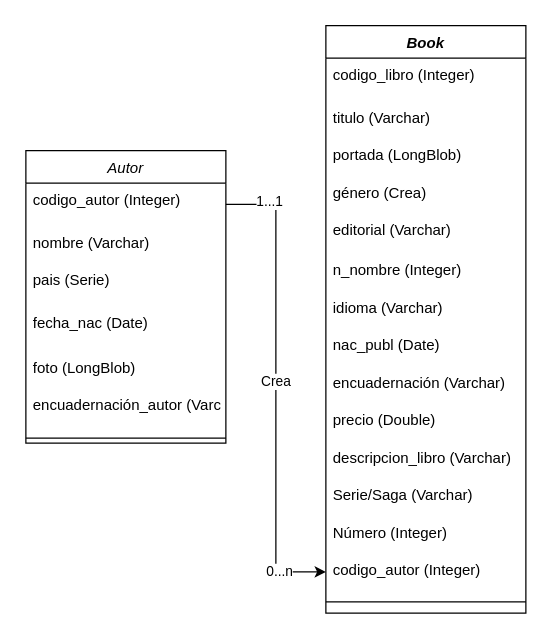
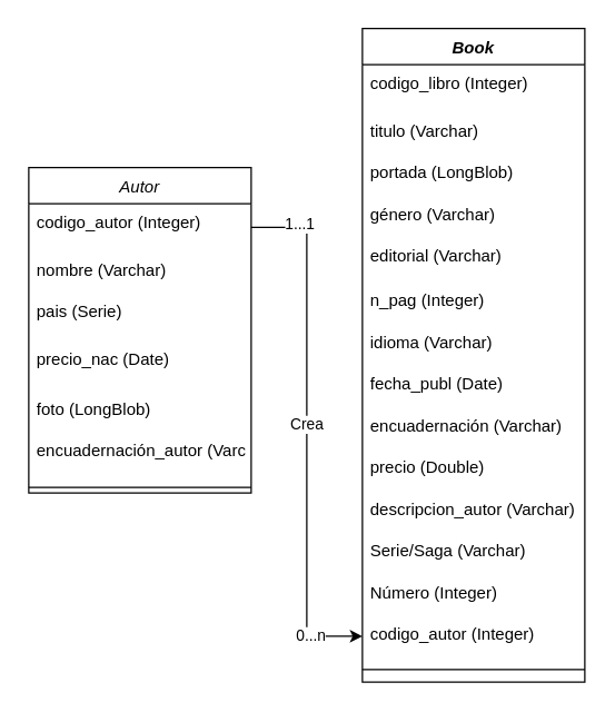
  <mxCell id="0" />
  <mxCell id="1" parent="0" />
  <mxCell id="2" value="Autor" style="swimlane;fontStyle=2;align=center;verticalAlign=top;childLayout=stackLayout;horizontal=1;startSize=26;horizontalStack=0;resizeParent=1;resizeLast=0;collapsible=1;marginBottom=0;rounded=0;shadow=0;strokeWidth=1;" parent="1" vertex="1"><mxGeometry x="20" y="120" width="160" height="234" as="geometry"><mxRectangle x="230" y="140" width="160" height="26" as="alternateBounds" /></mxGeometry></mxCell>
  <mxCell id="3" value="codigo_autor (Integer)" style="text;align=left;verticalAlign=top;spacingLeft=4;spacingRight=4;overflow=hidden;rotatable=0;points=[[0,0.5],[1,0.5]];portConstraint=eastwest;rounded=0;shadow=0;html=0;" parent="2" vertex="1"><mxGeometry y="26" width="160" height="34" as="geometry" /></mxCell>
  <mxCell id="4" value="nombre (Varchar)" style="text;align=left;verticalAlign=top;spacingLeft=4;spacingRight=4;overflow=hidden;rotatable=0;points=[[0,0.5],[1,0.5]];portConstraint=eastwest;" parent="2" vertex="1"><mxGeometry y="60" width="160" height="30" as="geometry" /></mxCell>
  <mxCell id="5" value="pais (Serie)" style="text;align=left;verticalAlign=top;spacingLeft=4;spacingRight=4;overflow=hidden;rotatable=0;points=[[0,0.5],[1,0.5]];portConstraint=eastwest;rounded=0;shadow=0;html=0;" parent="2" vertex="1"><mxGeometry y="90" width="160" height="34" as="geometry" /></mxCell>
- <mxCell id="6" value="fecha_nac (Date)" style="text;align=left;verticalAlign=top;spacingLeft=4;spacingRight=4;overflow=hidden;rotatable=0;points=[[0,0.5],[1,0.5]];portConstraint=eastwest;rounded=0;shadow=0;html=0;" parent="2" vertex="1"><mxGeometry y="124" width="160" height="36" as="geometry" /></mxCell>
+ <mxCell id="6" value="precio_nac (Date)" style="text;align=left;verticalAlign=top;spacingLeft=4;spacingRight=4;overflow=hidden;rotatable=0;points=[[0,0.5],[1,0.5]];portConstraint=eastwest;rounded=0;shadow=0;html=0;" parent="2" vertex="1"><mxGeometry y="124" width="160" height="36" as="geometry" /></mxCell>
  <mxCell id="7" value="foto (LongBlob)" style="text;align=left;verticalAlign=top;spacingLeft=4;spacingRight=4;overflow=hidden;rotatable=0;points=[[0,0.5],[1,0.5]];portConstraint=eastwest;" parent="2" vertex="1"><mxGeometry y="160" width="160" height="30" as="geometry" /></mxCell>
  <mxCell id="8" value="encuadernación_autor (Varchar)" style="text;align=left;verticalAlign=top;spacingLeft=4;spacingRight=4;overflow=hidden;rotatable=0;points=[[0,0.5],[1,0.5]];portConstraint=eastwest;rounded=0;shadow=0;html=0;" parent="2" vertex="1"><mxGeometry y="190" width="160" height="36" as="geometry" /></mxCell>
  <mxCell id="9" value="" style="line;html=1;strokeWidth=1;align=left;verticalAlign=middle;spacingTop=-1;spacingLeft=3;spacingRight=3;rotatable=0;labelPosition=right;points=[];portConstraint=eastwest;" parent="2" vertex="1"><mxGeometry y="226" width="160" height="8" as="geometry" /></mxCell>
  <mxCell id="10" value="Book" style="swimlane;fontStyle=3;align=center;verticalAlign=top;childLayout=stackLayout;horizontal=1;startSize=26;horizontalStack=0;resizeParent=1;resizeLast=0;collapsible=1;marginBottom=0;rounded=0;shadow=0;strokeWidth=1;" parent="1" vertex="1"><mxGeometry x="260" y="20" width="160" height="470" as="geometry"><mxRectangle x="230" y="140" width="160" height="26" as="alternateBounds" /></mxGeometry></mxCell>
  <mxCell id="11" value="codigo_libro (Integer)" style="text;align=left;verticalAlign=top;spacingLeft=4;spacingRight=4;overflow=hidden;rotatable=0;points=[[0,0.5],[1,0.5]];portConstraint=eastwest;rounded=0;shadow=0;html=0;" parent="10" vertex="1"><mxGeometry y="26" width="160" height="34" as="geometry" /></mxCell>
  <mxCell id="12" value="titulo (Varchar)" style="text;align=left;verticalAlign=top;spacingLeft=4;spacingRight=4;overflow=hidden;rotatable=0;points=[[0,0.5],[1,0.5]];portConstraint=eastwest;" parent="10" vertex="1"><mxGeometry y="60" width="160" height="30" as="geometry" /></mxCell>
  <mxCell id="13" value="portada (LongBlob)" style="text;align=left;verticalAlign=top;spacingLeft=4;spacingRight=4;overflow=hidden;rotatable=0;points=[[0,0.5],[1,0.5]];portConstraint=eastwest;" parent="10" vertex="1"><mxGeometry y="90" width="160" height="30" as="geometry" /></mxCell>
- <mxCell id="14" value="género (Crea)" style="text;align=left;verticalAlign=top;spacingLeft=4;spacingRight=4;overflow=hidden;rotatable=0;points=[[0,0.5],[1,0.5]];portConstraint=eastwest;" parent="10" vertex="1"><mxGeometry y="120" width="160" height="30" as="geometry" /></mxCell>
+ <mxCell id="14" value="género (Varchar)" style="text;align=left;verticalAlign=top;spacingLeft=4;spacingRight=4;overflow=hidden;rotatable=0;points=[[0,0.5],[1,0.5]];portConstraint=eastwest;" parent="10" vertex="1"><mxGeometry y="120" width="160" height="30" as="geometry" /></mxCell>
  <mxCell id="15" value="editorial (Varchar)" style="text;align=left;verticalAlign=top;spacingLeft=4;spacingRight=4;overflow=hidden;rotatable=0;points=[[0,0.5],[1,0.5]];portConstraint=eastwest;rounded=0;shadow=0;html=0;" parent="10" vertex="1"><mxGeometry y="150" width="160" height="32" as="geometry" /></mxCell>
- <mxCell id="16" value="n_nombre (Integer)" style="text;align=left;verticalAlign=top;spacingLeft=4;spacingRight=4;overflow=hidden;rotatable=0;points=[[0,0.5],[1,0.5]];portConstraint=eastwest;rounded=0;shadow=0;html=0;" parent="10" vertex="1"><mxGeometry y="182" width="160" height="30" as="geometry" /></mxCell>
+ <mxCell id="16" value="n_pag (Integer)" style="text;align=left;verticalAlign=top;spacingLeft=4;spacingRight=4;overflow=hidden;rotatable=0;points=[[0,0.5],[1,0.5]];portConstraint=eastwest;rounded=0;shadow=0;html=0;" parent="10" vertex="1"><mxGeometry y="182" width="160" height="30" as="geometry" /></mxCell>
  <mxCell id="17" value="idioma (Varchar)" style="text;align=left;verticalAlign=top;spacingLeft=4;spacingRight=4;overflow=hidden;rotatable=0;points=[[0,0.5],[1,0.5]];portConstraint=eastwest;" parent="10" vertex="1"><mxGeometry y="212" width="160" height="30" as="geometry" /></mxCell>
- <mxCell id="18" value="nac_publ (Date)" style="text;align=left;verticalAlign=top;spacingLeft=4;spacingRight=4;overflow=hidden;rotatable=0;points=[[0,0.5],[1,0.5]];portConstraint=eastwest;rounded=0;shadow=0;html=0;" parent="10" vertex="1"><mxGeometry y="242" width="160" height="30" as="geometry" /></mxCell>
+ <mxCell id="18" value="fecha_publ (Date)" style="text;align=left;verticalAlign=top;spacingLeft=4;spacingRight=4;overflow=hidden;rotatable=0;points=[[0,0.5],[1,0.5]];portConstraint=eastwest;rounded=0;shadow=0;html=0;" parent="10" vertex="1"><mxGeometry y="242" width="160" height="30" as="geometry" /></mxCell>
  <mxCell id="19" value="encuadernación (Varchar)" style="text;align=left;verticalAlign=top;spacingLeft=4;spacingRight=4;overflow=hidden;rotatable=0;points=[[0,0.5],[1,0.5]];portConstraint=eastwest;rounded=0;shadow=0;html=0;" parent="10" vertex="1"><mxGeometry y="272" width="160" height="30" as="geometry" /></mxCell>
  <mxCell id="20" value="precio (Double)" style="text;align=left;verticalAlign=top;spacingLeft=4;spacingRight=4;overflow=hidden;rotatable=0;points=[[0,0.5],[1,0.5]];portConstraint=eastwest;rounded=0;shadow=0;html=0;" parent="10" vertex="1"><mxGeometry y="302" width="160" height="30" as="geometry" /></mxCell>
- <mxCell id="21" value="descripcion_libro (Varchar)" style="text;align=left;verticalAlign=top;spacingLeft=4;spacingRight=4;overflow=hidden;rotatable=0;points=[[0,0.5],[1,0.5]];portConstraint=eastwest;rounded=0;shadow=0;html=0;" parent="10" vertex="1"><mxGeometry y="332" width="160" height="30" as="geometry" /></mxCell>
+ <mxCell id="21" value="descripcion_autor (Varchar)" style="text;align=left;verticalAlign=top;spacingLeft=4;spacingRight=4;overflow=hidden;rotatable=0;points=[[0,0.5],[1,0.5]];portConstraint=eastwest;rounded=0;shadow=0;html=0;" parent="10" vertex="1"><mxGeometry y="332" width="160" height="30" as="geometry" /></mxCell>
  <mxCell id="22" value="Serie/Saga (Varchar)" style="text;align=left;verticalAlign=top;spacingLeft=4;spacingRight=4;overflow=hidden;rotatable=0;points=[[0,0.5],[1,0.5]];portConstraint=eastwest;rounded=0;shadow=0;html=0;" parent="10" vertex="1"><mxGeometry y="362" width="160" height="30" as="geometry" /></mxCell>
  <mxCell id="23" value="Número (Integer)" style="text;align=left;verticalAlign=top;spacingLeft=4;spacingRight=4;overflow=hidden;rotatable=0;points=[[0,0.5],[1,0.5]];portConstraint=eastwest;rounded=0;shadow=0;html=0;" parent="10" vertex="1"><mxGeometry y="392" width="160" height="30" as="geometry" /></mxCell>
  <mxCell id="24" value="codigo_autor (Integer)" style="text;align=left;verticalAlign=top;spacingLeft=4;spacingRight=4;overflow=hidden;rotatable=0;points=[[0,0.5],[1,0.5]];portConstraint=eastwest;rounded=0;shadow=0;html=0;" parent="10" vertex="1"><mxGeometry y="422" width="160" height="30" as="geometry" /></mxCell>
  <mxCell id="25" value="" style="line;html=1;strokeWidth=1;align=left;verticalAlign=middle;spacingTop=-1;spacingLeft=3;spacingRight=3;rotatable=0;labelPosition=right;points=[];portConstraint=eastwest;" parent="10" vertex="1"><mxGeometry y="452" width="160" height="18" as="geometry" /></mxCell>
  <mxCell id="26" style="edgeStyle=orthogonalEdgeStyle;rounded=0;orthogonalLoop=1;jettySize=auto;html=1;exitX=1;exitY=0.5;exitDx=0;exitDy=0;entryX=0;entryY=0.5;entryDx=0;entryDy=0;" parent="1" source="3" target="24" edge="1"><mxGeometry relative="1" as="geometry" /></mxCell>
  <mxCell id="27" value="1...1" style="edgeLabel;html=1;align=center;verticalAlign=middle;resizable=0;points=[];" parent="26" vertex="1" connectable="0"><mxGeometry x="-0.816" y="3" relative="1" as="geometry"><mxPoint as="offset" /></mxGeometry></mxCell>
  <mxCell id="28" value="0...n" style="edgeLabel;html=1;align=center;verticalAlign=middle;resizable=0;points=[];" parent="26" vertex="1" connectable="0"><mxGeometry x="0.845" y="1" relative="1" as="geometry"><mxPoint x="-9" as="offset" /></mxGeometry></mxCell>
  <mxCell id="29" value="Crea" style="edgeLabel;html=1;align=center;verticalAlign=middle;resizable=0;points=[];" parent="26" vertex="1" connectable="0"><mxGeometry x="-0.032" y="-1" relative="1" as="geometry"><mxPoint as="offset" /></mxGeometry></mxCell>
